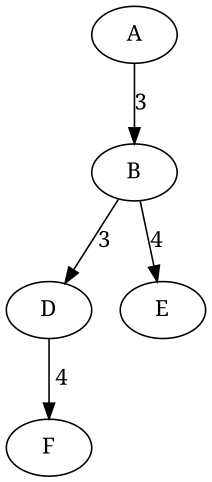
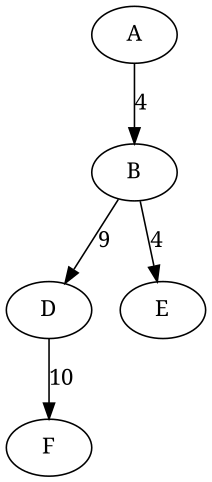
  digraph {
    fontname="Noto Serif"
    node [fontname="Noto Serif"]
    edge [fontname="Noto Serif"]
    A
    B
    D
    E
    F
-   A -> B [label=3]
-   B -> D [label=3]
+   A -> B [label=4]
+   B -> D [label=9]
    B -> E [label=4]
-   D -> F [label=4]
+   D -> F [label=10]
  }
